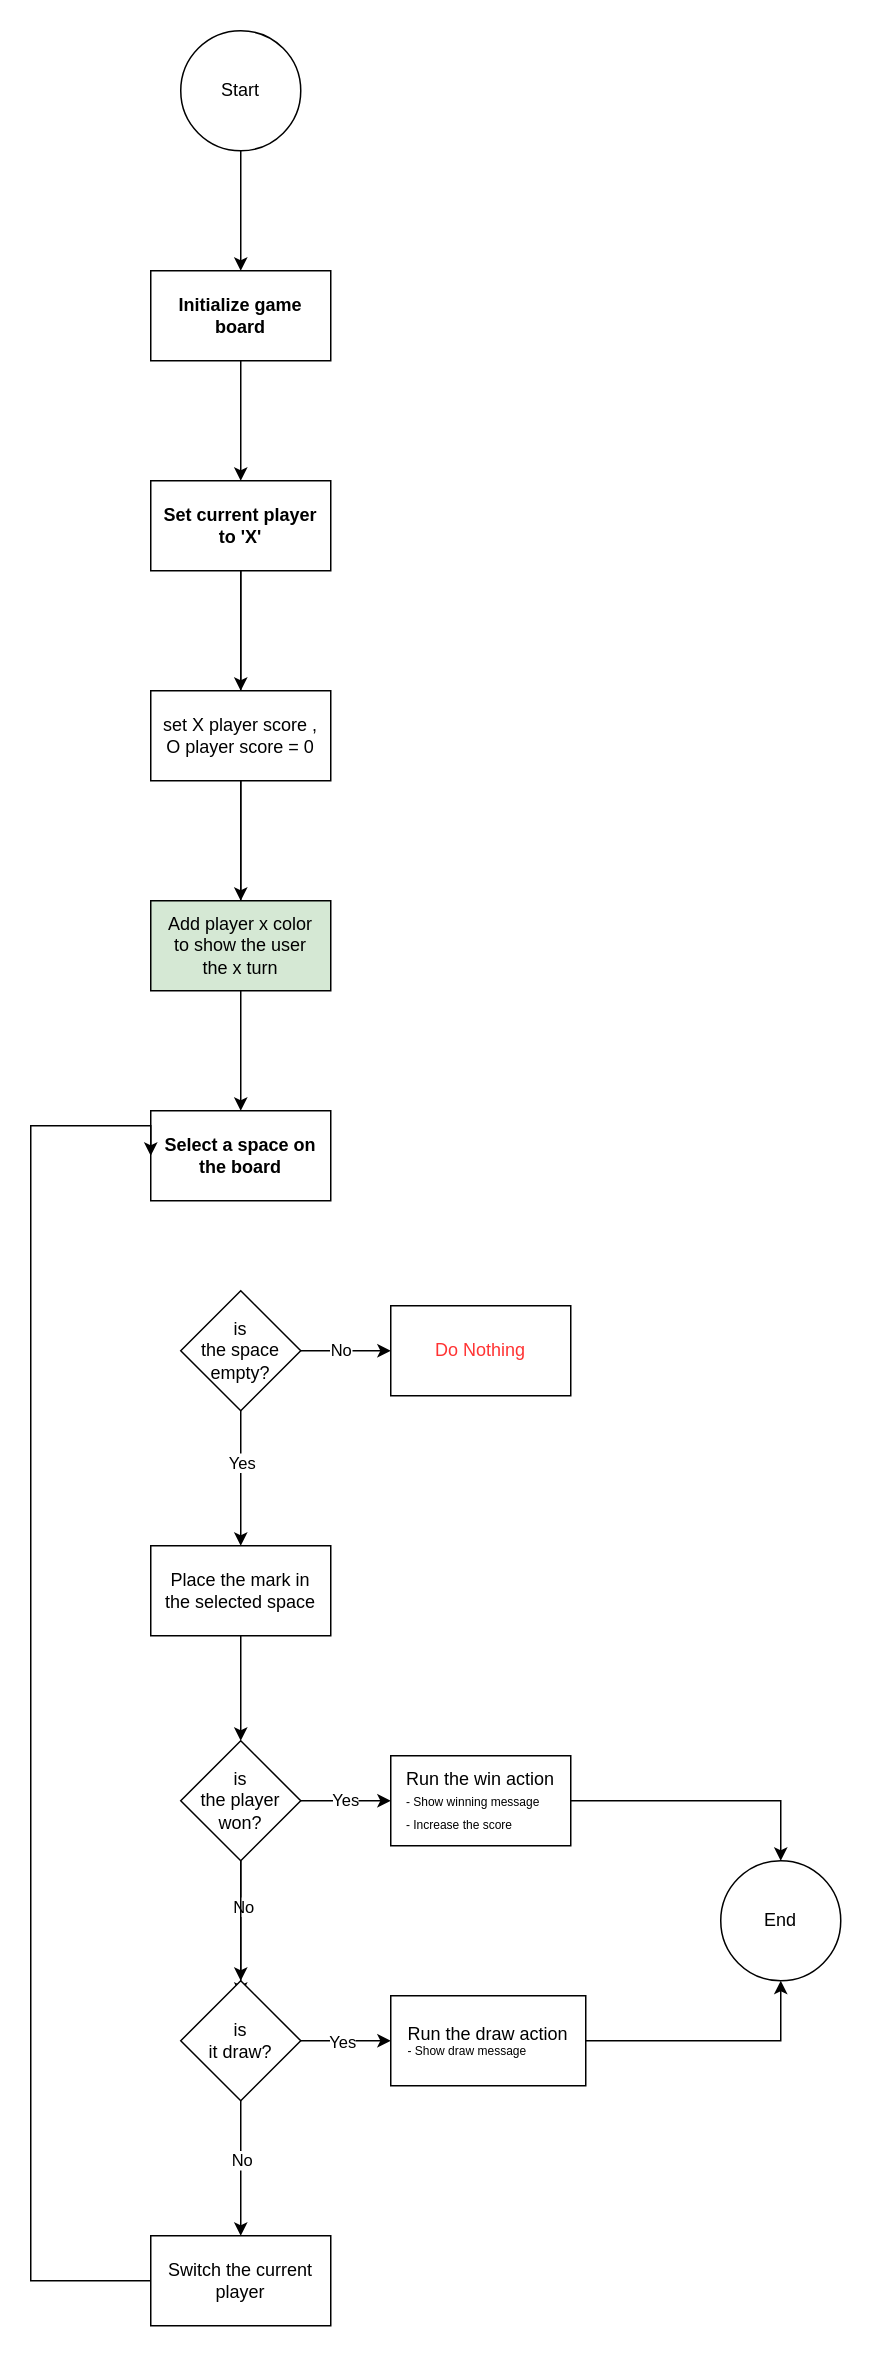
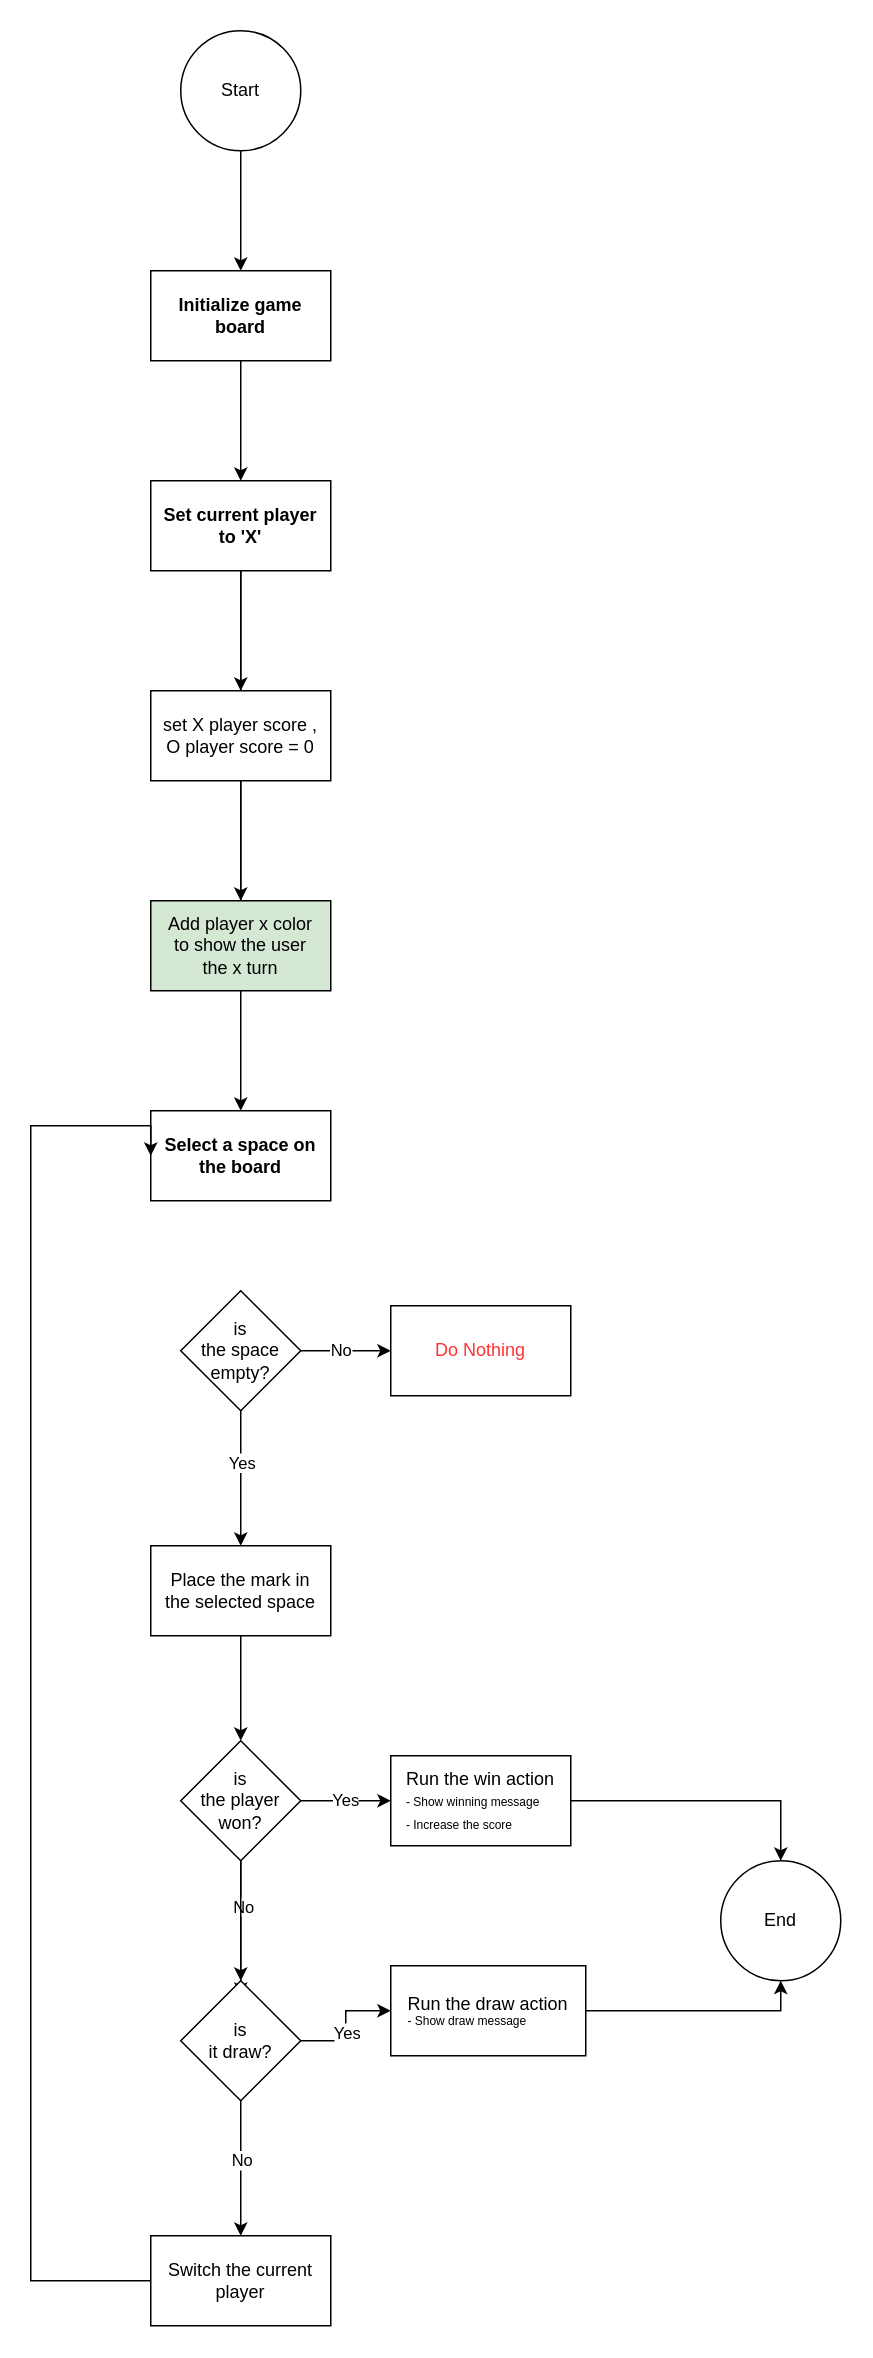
  <mxCell id="0" />
  <mxCell id="1" parent="0" />
  <mxCell id="2" style="edgeStyle=orthogonalEdgeStyle;rounded=0;orthogonalLoop=1;jettySize=auto;html=1;" parent="1" source="3" target="5" edge="1"><mxGeometry relative="1" as="geometry" /></mxCell>
  <mxCell id="3" value="Start" style="ellipse;whiteSpace=wrap;html=1;aspect=fixed;" parent="1" vertex="1"><mxGeometry x="120" y="20" width="80" height="80" as="geometry" /></mxCell>
  <mxCell id="4" value="" style="edgeStyle=orthogonalEdgeStyle;rounded=0;orthogonalLoop=1;jettySize=auto;html=1;" parent="1" source="5" target="8" edge="1"><mxGeometry relative="1" as="geometry" /></mxCell>
  <mxCell id="5" value="&lt;b&gt;Initialize game board&lt;/b&gt;" style="rounded=0;whiteSpace=wrap;html=1;" parent="1" vertex="1"><mxGeometry x="100" y="180" width="120" height="60" as="geometry" /></mxCell>
  <mxCell id="6" value="" style="edgeStyle=orthogonalEdgeStyle;rounded=0;orthogonalLoop=1;jettySize=auto;html=1;" parent="1" source="8" target="9" edge="1"><mxGeometry relative="1" as="geometry" /></mxCell>
  <mxCell id="7" value="" style="edgeStyle=none;html=1;" edge="1" parent="1" source="8" target="36"><mxGeometry relative="1" as="geometry" /></mxCell>
  <mxCell id="8" value="&lt;b&gt;Set current player to 'X'&lt;/b&gt;" style="whiteSpace=wrap;html=1;rounded=0;strokeWidth=1;perimeterSpacing=0;spacing=8;" parent="1" vertex="1"><mxGeometry x="100" y="320" width="120" height="60" as="geometry" /></mxCell>
  <mxCell id="9" value="&lt;b&gt;Select a space on the board&lt;/b&gt;" style="whiteSpace=wrap;html=1;rounded=0;strokeWidth=1;spacing=8;" parent="1" vertex="1"><mxGeometry x="100" y="740" width="120" height="60" as="geometry" /></mxCell>
  <mxCell id="10" value="" style="edgeStyle=orthogonalEdgeStyle;rounded=0;orthogonalLoop=1;jettySize=auto;html=1;" parent="1" source="14" target="15" edge="1"><mxGeometry relative="1" as="geometry" /></mxCell>
  <mxCell id="11" value="No" style="edgeLabel;html=1;align=center;verticalAlign=middle;resizable=0;points=[];" parent="10" vertex="1" connectable="0"><mxGeometry x="-0.121" y="1" relative="1" as="geometry"><mxPoint as="offset" /></mxGeometry></mxCell>
  <mxCell id="12" value="" style="edgeStyle=orthogonalEdgeStyle;rounded=0;orthogonalLoop=1;jettySize=auto;html=1;" parent="1" source="14" target="17" edge="1"><mxGeometry relative="1" as="geometry" /></mxCell>
  <mxCell id="13" value="Yes" style="edgeLabel;html=1;align=center;verticalAlign=middle;resizable=0;points=[];" parent="12" vertex="1" connectable="0"><mxGeometry x="-0.253" relative="1" as="geometry"><mxPoint as="offset" /></mxGeometry></mxCell>
  <mxCell id="14" value="is&lt;br&gt;the space empty?" style="rhombus;rounded=0;strokeWidth=1;spacing=8;whiteSpace=wrap;html=1;" parent="1" vertex="1"><mxGeometry x="120" y="860" width="80" height="80" as="geometry" /></mxCell>
  <mxCell id="15" value="&lt;font color=&quot;#ff3333&quot;&gt;Do Nothing&lt;/font&gt;" style="whiteSpace=wrap;html=1;rounded=0;strokeWidth=1;spacing=8;" parent="1" vertex="1"><mxGeometry x="260" y="870" width="120" height="60" as="geometry" /></mxCell>
  <mxCell id="16" value="" style="edgeStyle=orthogonalEdgeStyle;rounded=0;orthogonalLoop=1;jettySize=auto;html=1;" parent="1" source="17" target="22" edge="1"><mxGeometry relative="1" as="geometry" /></mxCell>
  <mxCell id="17" value="Place the mark in the selected space" style="whiteSpace=wrap;html=1;rounded=0;strokeWidth=1;spacing=8;" parent="1" vertex="1"><mxGeometry x="100" y="1030" width="120" height="60" as="geometry" /></mxCell>
  <mxCell id="18" value="Yes" style="edgeStyle=orthogonalEdgeStyle;rounded=0;orthogonalLoop=1;jettySize=auto;html=1;" parent="1" source="22" target="24" edge="1"><mxGeometry relative="1" as="geometry" /></mxCell>
  <mxCell id="19" value="" style="edgeStyle=orthogonalEdgeStyle;rounded=0;orthogonalLoop=1;jettySize=auto;html=1;" parent="1" source="22" edge="1"><mxGeometry relative="1" as="geometry"><mxPoint x="160" y="1330" as="targetPoint" /></mxGeometry></mxCell>
  <mxCell id="20" value="No" style="edgeLabel;html=1;align=center;verticalAlign=middle;resizable=0;points=[];" parent="19" vertex="1" connectable="0"><mxGeometry x="-0.327" y="1" relative="1" as="geometry"><mxPoint as="offset" /></mxGeometry></mxCell>
  <mxCell id="21" value="" style="edgeStyle=orthogonalEdgeStyle;rounded=0;orthogonalLoop=1;jettySize=auto;html=1;" parent="1" source="22" target="29" edge="1"><mxGeometry relative="1" as="geometry" /></mxCell>
  <mxCell id="22" value="is &lt;br&gt;the player won?" style="rhombus;whiteSpace=wrap;html=1;rounded=0;strokeWidth=1;spacing=8;" parent="1" vertex="1"><mxGeometry x="120" y="1160" width="80" height="80" as="geometry" /></mxCell>
  <mxCell id="23" value="" style="edgeStyle=orthogonalEdgeStyle;rounded=0;orthogonalLoop=1;jettySize=auto;html=1;" parent="1" source="24" target="34" edge="1"><mxGeometry relative="1" as="geometry" /></mxCell>
  <mxCell id="24" value="Run the win action&lt;br&gt;&lt;div style=&quot;text-align: left;&quot;&gt;&lt;span style=&quot;font-size: 8px; background-color: initial;&quot;&gt;- Show winning message&lt;/span&gt;&lt;/div&gt;&lt;div style=&quot;text-align: left;&quot;&gt;&lt;span style=&quot;font-size: 8px; background-color: initial;&quot;&gt;- Increase the score&lt;/span&gt;&lt;/div&gt;" style="whiteSpace=wrap;html=1;rounded=0;strokeWidth=1;spacing=8;" parent="1" vertex="1"><mxGeometry x="260" y="1170" width="120" height="60" as="geometry" /></mxCell>
  <mxCell id="25" value="" style="edgeStyle=orthogonalEdgeStyle;rounded=0;orthogonalLoop=1;jettySize=auto;html=1;" parent="1" source="29" target="31" edge="1"><mxGeometry relative="1" as="geometry" /></mxCell>
  <mxCell id="26" value="Yes" style="edgeLabel;html=1;align=center;verticalAlign=middle;resizable=0;points=[];" parent="25" vertex="1" connectable="0"><mxGeometry x="-0.103" relative="1" as="geometry"><mxPoint as="offset" /></mxGeometry></mxCell>
  <mxCell id="27" value="" style="edgeStyle=orthogonalEdgeStyle;rounded=0;orthogonalLoop=1;jettySize=auto;html=1;" parent="1" source="29" target="33" edge="1"><mxGeometry relative="1" as="geometry" /></mxCell>
  <mxCell id="28" value="No" style="edgeLabel;html=1;align=center;verticalAlign=middle;resizable=0;points=[];" parent="27" vertex="1" connectable="0"><mxGeometry x="-0.143" relative="1" as="geometry"><mxPoint as="offset" /></mxGeometry></mxCell>
  <mxCell id="29" value="is&lt;br style=&quot;border-color: var(--border-color);&quot;&gt;it draw?" style="rhombus;whiteSpace=wrap;html=1;rounded=0;strokeWidth=1;spacing=8;" parent="1" vertex="1"><mxGeometry x="120" y="1320" width="80" height="80" as="geometry" /></mxCell>
  <mxCell id="30" style="edgeStyle=orthogonalEdgeStyle;rounded=0;orthogonalLoop=1;jettySize=auto;html=1;entryX=0.5;entryY=1;entryDx=0;entryDy=0;" parent="1" source="31" target="34" edge="1"><mxGeometry relative="1" as="geometry" /></mxCell>
- <mxCell id="31" value="Run the draw action&lt;br style=&quot;border-color: var(--border-color);&quot;&gt;&lt;div style=&quot;border-color: var(--border-color); text-align: left; font-size: 8px;&quot;&gt;&lt;font style=&quot;font-size: 8px;&quot;&gt;- Show draw message&lt;/font&gt;&lt;/div&gt;" style="whiteSpace=wrap;html=1;rounded=0;strokeWidth=1;spacing=8;" parent="1" vertex="1"><mxGeometry x="260" y="1330" width="130" height="60" as="geometry" /></mxCell>
+ <mxCell id="31" value="Run the draw action&lt;br style=&quot;border-color: var(--border-color);&quot;&gt;&lt;div style=&quot;border-color: var(--border-color); text-align: left; font-size: 8px;&quot;&gt;&lt;font style=&quot;font-size: 8px;&quot;&gt;- Show draw message&lt;/font&gt;&lt;/div&gt;" style="whiteSpace=wrap;html=1;rounded=0;strokeWidth=1;spacing=8;" parent="1" vertex="1"><mxGeometry x="260" y="1310" width="130" height="60" as="geometry" /></mxCell>
  <mxCell id="32" style="edgeStyle=orthogonalEdgeStyle;rounded=0;orthogonalLoop=1;jettySize=auto;html=1;entryX=0;entryY=0.5;entryDx=0;entryDy=0;" parent="1" source="33" target="9" edge="1"><mxGeometry relative="1" as="geometry"><Array as="points"><mxPoint x="20" y="1520" /><mxPoint x="20" y="750" /></Array></mxGeometry></mxCell>
  <mxCell id="33" value="Switch the current player" style="whiteSpace=wrap;html=1;rounded=0;strokeWidth=1;spacing=8;" parent="1" vertex="1"><mxGeometry x="100" y="1490" width="120" height="60" as="geometry" /></mxCell>
  <mxCell id="34" value="End" style="ellipse;whiteSpace=wrap;html=1;rounded=0;strokeWidth=1;spacing=8;" parent="1" vertex="1"><mxGeometry x="480" y="1240" width="80" height="80" as="geometry" /></mxCell>
  <mxCell id="35" value="" style="edgeStyle=none;html=1;" edge="1" parent="1" source="36" target="37"><mxGeometry relative="1" as="geometry" /></mxCell>
  <mxCell id="36" value="set X player score , O player score = 0" style="whiteSpace=wrap;html=1;rounded=0;strokeWidth=1;spacing=8;" vertex="1" parent="1"><mxGeometry x="100" y="460" width="120" height="60" as="geometry" /></mxCell>
  <mxCell id="37" value="Add player x color to show the user the x turn" style="whiteSpace=wrap;html=1;rounded=0;strokeWidth=1;spacing=8;fillColor=#d5e8d4;" vertex="1" parent="1"><mxGeometry x="100" y="600" width="120" height="60" as="geometry" /></mxCell>
